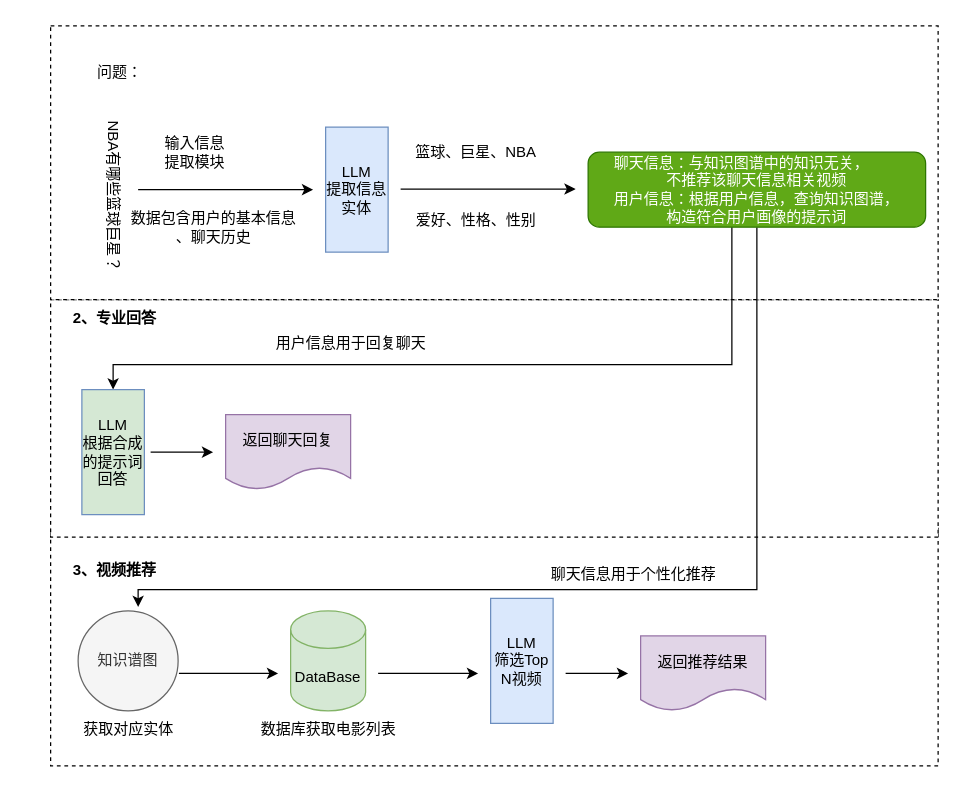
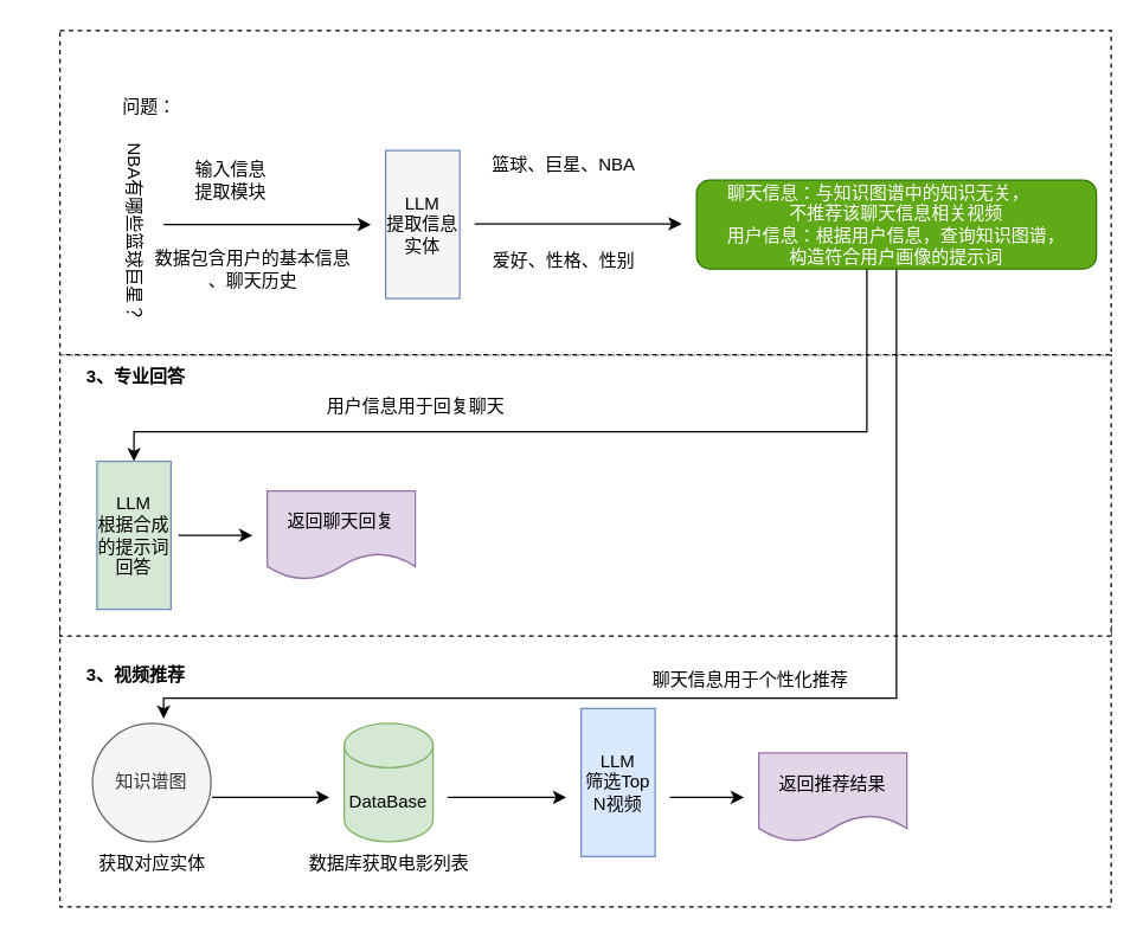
  <mxCell id="0" />
  <mxCell id="1" parent="0" />
  <mxCell id="2" value="" style="rounded=0;whiteSpace=wrap;html=1;dashed=1;" vertex="1" parent="1"><mxGeometry x="40" y="422" width="710" height="190" as="geometry" /></mxCell>
  <mxCell id="3" value="" style="rounded=0;whiteSpace=wrap;html=1;dashed=1;" vertex="1" parent="1"><mxGeometry x="40" y="239" width="710" height="190" as="geometry" /></mxCell>
  <mxCell id="4" value="" style="rounded=0;whiteSpace=wrap;html=1;dashed=1;" vertex="1" parent="1"><mxGeometry x="40" y="20" width="710" height="219" as="geometry" /></mxCell>
- <mxCell id="5" value="问题：&lt;div&gt;&lt;br&gt;&lt;/div&gt;" style="text;html=1;align=center;verticalAlign=middle;resizable=0;points=[];autosize=1;strokeColor=none;fillColor=none;" vertex="1" parent="1"><mxGeometry x="65" y="44" width="60" height="40" as="geometry" /></mxCell>
+ <mxCell id="5" value="问题：&lt;div&gt;&lt;br&gt;&lt;/div&gt;" style="text;html=1;align=center;verticalAlign=middle;resizable=0;points=[];autosize=1;strokeColor=none;fillColor=none;" vertex="1" parent="1"><mxGeometry x="70" y="59" width="60" height="40" as="geometry" /></mxCell>
  <mxCell id="6" value="NBA有哪些篮球巨星？" style="text;html=1;align=center;verticalAlign=middle;resizable=0;points=[];autosize=1;strokeColor=none;fillColor=none;rotation=90;" vertex="1" parent="1"><mxGeometry x="20" y="141" width="140" height="30" as="geometry" /></mxCell>
  <mxCell id="7" value="" style="endArrow=classic;html=1;rounded=0;" edge="1" parent="1"><mxGeometry width="50" height="50" relative="1" as="geometry"><mxPoint x="110" y="151" as="sourcePoint" /><mxPoint x="250" y="151" as="targetPoint" /><Array as="points"><mxPoint x="250" y="151" /></Array></mxGeometry></mxCell>
  <mxCell id="8" value="输入信息&lt;div&gt;提取模块&lt;/div&gt;" style="text;html=1;align=center;verticalAlign=middle;resizable=0;points=[];autosize=1;strokeColor=none;fillColor=none;" vertex="1" parent="1"><mxGeometry x="120" y="101" width="70" height="40" as="geometry" /></mxCell>
  <mxCell id="9" value="数据包含用户的基本信息&lt;div&gt;、聊天历史&lt;/div&gt;" style="text;html=1;align=center;verticalAlign=middle;resizable=0;points=[];autosize=1;strokeColor=none;fillColor=none;" vertex="1" parent="1"><mxGeometry x="90" y="161" width="160" height="40" as="geometry" /></mxCell>
- <mxCell id="10" value="LLM&lt;div&gt;提取信息实体&lt;/div&gt;" style="rounded=0;whiteSpace=wrap;html=1;fillColor=#dae8fc;strokeColor=#6c8ebf;" vertex="1" parent="1"><mxGeometry x="260" y="101" width="50" height="100" as="geometry" /></mxCell>
+ <mxCell id="10" value="LLM&lt;div&gt;提取信息实体&lt;/div&gt;" style="rounded=0;whiteSpace=wrap;html=1;fillColor=#f5f5f5;strokeColor=#6c8ebf;" vertex="1" parent="1"><mxGeometry x="260" y="101" width="50" height="100" as="geometry" /></mxCell>
  <mxCell id="11" value="" style="endArrow=classic;html=1;rounded=0;" edge="1" parent="1"><mxGeometry width="50" height="50" relative="1" as="geometry"><mxPoint x="320" y="150.58" as="sourcePoint" /><mxPoint x="460" y="150.58" as="targetPoint" /><Array as="points"><mxPoint x="460" y="150.58" /></Array></mxGeometry></mxCell>
- <mxCell id="12" value="篮球、巨星、NBA" style="text;html=1;align=center;verticalAlign=middle;resizable=0;points=[];autosize=1;strokeColor=none;fillColor=none;" vertex="1" parent="1"><mxGeometry x="320" y="106" width="120" height="30" as="geometry" /></mxCell>
+ <mxCell id="12" value="篮球、巨星、NBA" style="text;html=1;align=center;verticalAlign=middle;resizable=0;points=[];autosize=1;strokeColor=none;fillColor=none;" vertex="1" parent="1"><mxGeometry x="320" y="96" width="120" height="30" as="geometry" /></mxCell>
  <mxCell id="13" value="爱好、性格、性别" style="text;html=1;align=center;verticalAlign=middle;resizable=0;points=[];autosize=1;strokeColor=none;fillColor=none;" vertex="1" parent="1"><mxGeometry x="320" y="161" width="120" height="30" as="geometry" /></mxCell>
  <mxCell id="14" style="edgeStyle=orthogonalEdgeStyle;rounded=0;orthogonalLoop=1;jettySize=auto;html=1;exitX=0.404;exitY=0.962;exitDx=0;exitDy=0;exitPerimeter=0;" edge="1" parent="1" source="17"><mxGeometry relative="1" as="geometry"><mxPoint x="90" y="311" as="targetPoint" /><mxPoint x="585" y="191" as="sourcePoint" /><Array as="points"><mxPoint x="585" y="179" /><mxPoint x="585" y="291" /><mxPoint x="90" y="291" /></Array></mxGeometry></mxCell>
  <mxCell id="15" style="edgeStyle=orthogonalEdgeStyle;rounded=0;orthogonalLoop=1;jettySize=auto;html=1;entryX=0.159;entryY=0.624;entryDx=0;entryDy=0;entryPerimeter=0;exitX=0.5;exitY=1;exitDx=0;exitDy=0;" edge="1" parent="1" source="17"><mxGeometry relative="1" as="geometry"><mxPoint x="110" y="484.872" as="targetPoint" /><mxPoint x="602" y="189" as="sourcePoint" /><Array as="points"><mxPoint x="605" y="471" /><mxPoint x="110" y="471" /></Array></mxGeometry></mxCell>
  <mxCell id="16" value="&lt;font style=&quot;font-size: 12px;&quot;&gt;聊天信息用于个性化推荐&lt;/font&gt;" style="edgeLabel;html=1;align=center;verticalAlign=middle;resizable=0;points=[];" vertex="1" connectable="0" parent="15"><mxGeometry x="0.296" y="7" relative="1" as="geometry"><mxPoint x="128" y="-20" as="offset" /></mxGeometry></mxCell>
  <mxCell id="17" value="&lt;div style=&quot;text-align: left;&quot;&gt;&lt;span style=&quot;background-color: initial;&quot;&gt;聊天信息：与知识图谱中的知识无关，&lt;/span&gt;&lt;/div&gt;&lt;div&gt;不推荐该聊天信息相关视频&lt;br&gt;&lt;div&gt;用户信息：根据用户信息，查询知识图谱，&lt;/div&gt;&lt;/div&gt;&lt;div&gt;构造符合用户画像的提示词&lt;/div&gt;" style="rounded=1;whiteSpace=wrap;html=1;fillColor=#60a917;fontColor=#ffffff;strokeColor=#2D7600;" vertex="1" parent="1"><mxGeometry x="470" y="121" width="270" height="60" as="geometry" /></mxCell>
- <mxCell id="18" value="&lt;b&gt;2、专业回答&lt;/b&gt;" style="text;html=1;align=center;verticalAlign=middle;resizable=0;points=[];autosize=1;strokeColor=none;fillColor=none;" vertex="1" parent="1"><mxGeometry x="48" y="241" width="85" height="26" as="geometry" /></mxCell>
+ <mxCell id="18" value="&lt;b&gt;3、专业回答&lt;/b&gt;" style="text;html=1;align=center;verticalAlign=middle;resizable=0;points=[];autosize=1;strokeColor=none;fillColor=none;" vertex="1" parent="1"><mxGeometry x="48" y="241" width="85" height="26" as="geometry" /></mxCell>
  <mxCell id="19" value="LLM&lt;div&gt;根据合成的提示词回答&lt;/div&gt;" style="rounded=0;whiteSpace=wrap;html=1;fillColor=#d5e8d4;strokeColor=#6c8ebf;" vertex="1" parent="1"><mxGeometry x="65" y="311" width="50" height="100" as="geometry" /></mxCell>
  <mxCell id="20" value="用户信息用于回复聊天" style="text;html=1;align=center;verticalAlign=middle;resizable=0;points=[];autosize=1;strokeColor=none;fillColor=none;" vertex="1" parent="1"><mxGeometry x="210" y="259" width="140" height="30" as="geometry" /></mxCell>
  <mxCell id="21" value="知识谱图" style="ellipse;whiteSpace=wrap;html=1;aspect=fixed;fillColor=#f5f5f5;fontColor=#333333;strokeColor=#666666;" vertex="1" parent="1"><mxGeometry x="62" y="488" width="80" height="80" as="geometry" /></mxCell>
  <mxCell id="22" value="获取对应实体" style="text;html=1;align=center;verticalAlign=middle;resizable=0;points=[];autosize=1;strokeColor=none;fillColor=none;" vertex="1" parent="1"><mxGeometry x="52" y="568" width="100" height="30" as="geometry" /></mxCell>
  <mxCell id="23" value="" style="endArrow=classic;html=1;rounded=0;exitX=1.008;exitY=0.624;exitDx=0;exitDy=0;exitPerimeter=0;" edge="1" parent="1" source="21"><mxGeometry width="50" height="50" relative="1" as="geometry"><mxPoint x="302" y="578" as="sourcePoint" /><mxPoint x="222" y="538" as="targetPoint" /></mxGeometry></mxCell>
  <mxCell id="24" value="DataBase" style="shape=cylinder3;whiteSpace=wrap;html=1;boundedLbl=1;backgroundOutline=1;size=15;fillColor=#d5e8d4;strokeColor=#82b366;" vertex="1" parent="1"><mxGeometry x="232" y="488" width="60" height="80" as="geometry" /></mxCell>
  <mxCell id="25" value="数据库获取电影列表" style="text;html=1;align=center;verticalAlign=middle;resizable=0;points=[];autosize=1;strokeColor=none;fillColor=none;" vertex="1" parent="1"><mxGeometry x="197" y="568" width="130" height="30" as="geometry" /></mxCell>
  <mxCell id="26" value="" style="endArrow=classic;html=1;rounded=0;" edge="1" parent="1"><mxGeometry width="50" height="50" relative="1" as="geometry"><mxPoint x="302" y="538" as="sourcePoint" /><mxPoint x="382" y="538" as="targetPoint" /></mxGeometry></mxCell>
  <mxCell id="27" value="LLM&lt;div&gt;筛选Top N视频&lt;/div&gt;" style="rounded=0;whiteSpace=wrap;html=1;fillColor=#dae8fc;strokeColor=#6c8ebf;" vertex="1" parent="1"><mxGeometry x="392" y="478" width="50" height="100" as="geometry" /></mxCell>
  <mxCell id="28" value="" style="endArrow=classic;html=1;rounded=0;" edge="1" parent="1"><mxGeometry width="50" height="50" relative="1" as="geometry"><mxPoint x="452" y="538" as="sourcePoint" /><mxPoint x="502" y="538" as="targetPoint" /></mxGeometry></mxCell>
  <mxCell id="29" value="返回推荐结果" style="shape=document;whiteSpace=wrap;html=1;boundedLbl=1;fillColor=#e1d5e7;strokeColor=#9673a6;" vertex="1" parent="1"><mxGeometry x="512" y="508" width="100" height="60" as="geometry" /></mxCell>
  <mxCell id="30" value="" style="endArrow=classic;html=1;rounded=0;" edge="1" parent="1"><mxGeometry width="50" height="50" relative="1" as="geometry"><mxPoint x="120" y="361" as="sourcePoint" /><mxPoint x="170" y="361" as="targetPoint" /></mxGeometry></mxCell>
  <mxCell id="31" value="返回聊天回复" style="shape=document;whiteSpace=wrap;html=1;boundedLbl=1;fillColor=#e1d5e7;strokeColor=#9673a6;" vertex="1" parent="1"><mxGeometry x="180" y="331" width="100" height="60" as="geometry" /></mxCell>
  <mxCell id="32" value="&lt;b&gt;3、视频推荐&lt;/b&gt;" style="text;html=1;align=center;verticalAlign=middle;whiteSpace=wrap;rounded=0;" vertex="1" parent="1"><mxGeometry x="52" y="441" width="79" height="30" as="geometry" /></mxCell>
